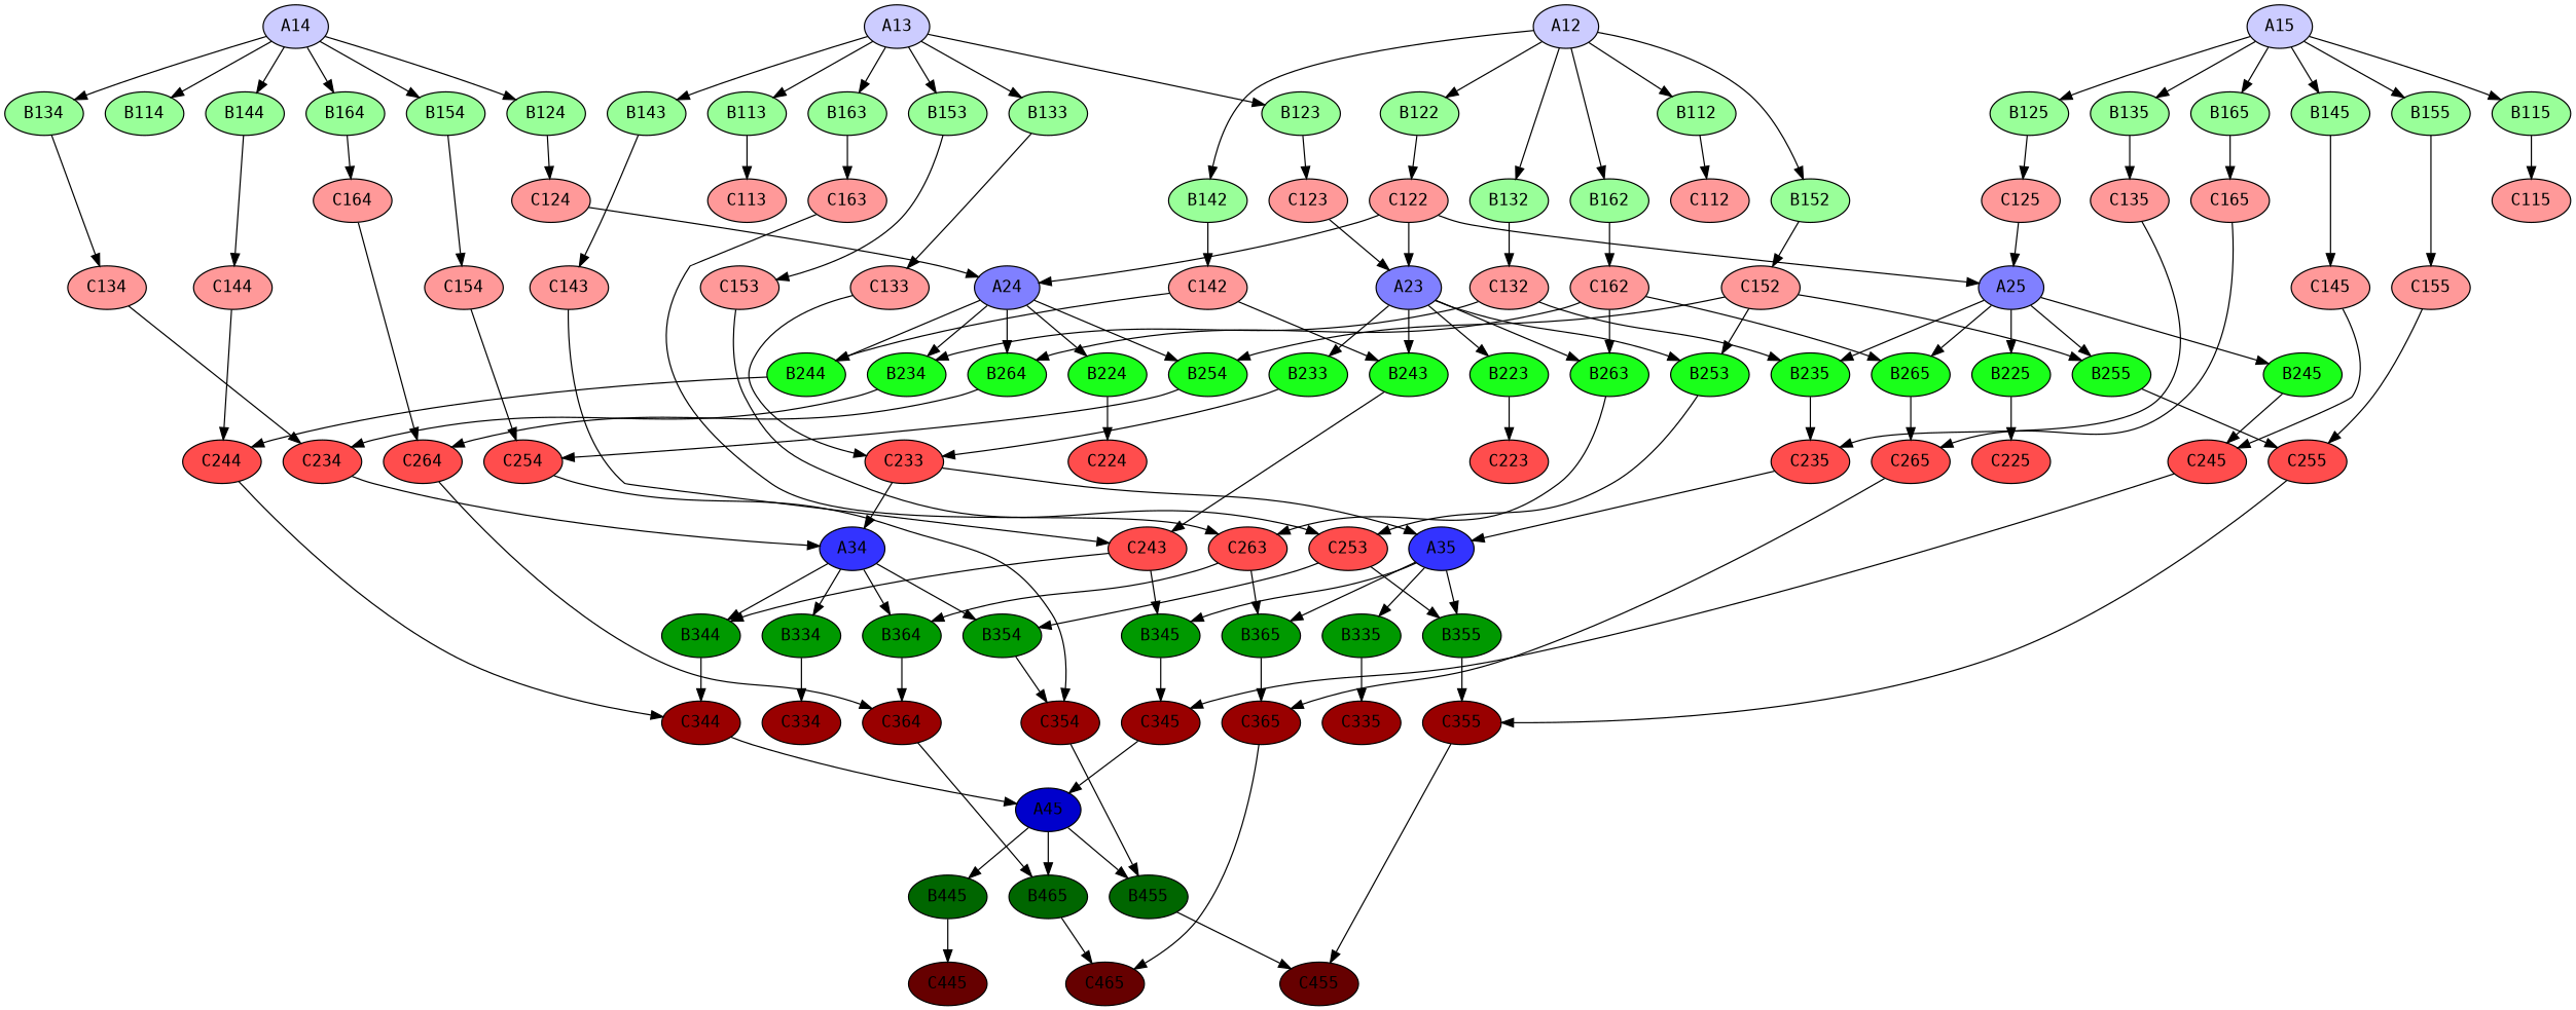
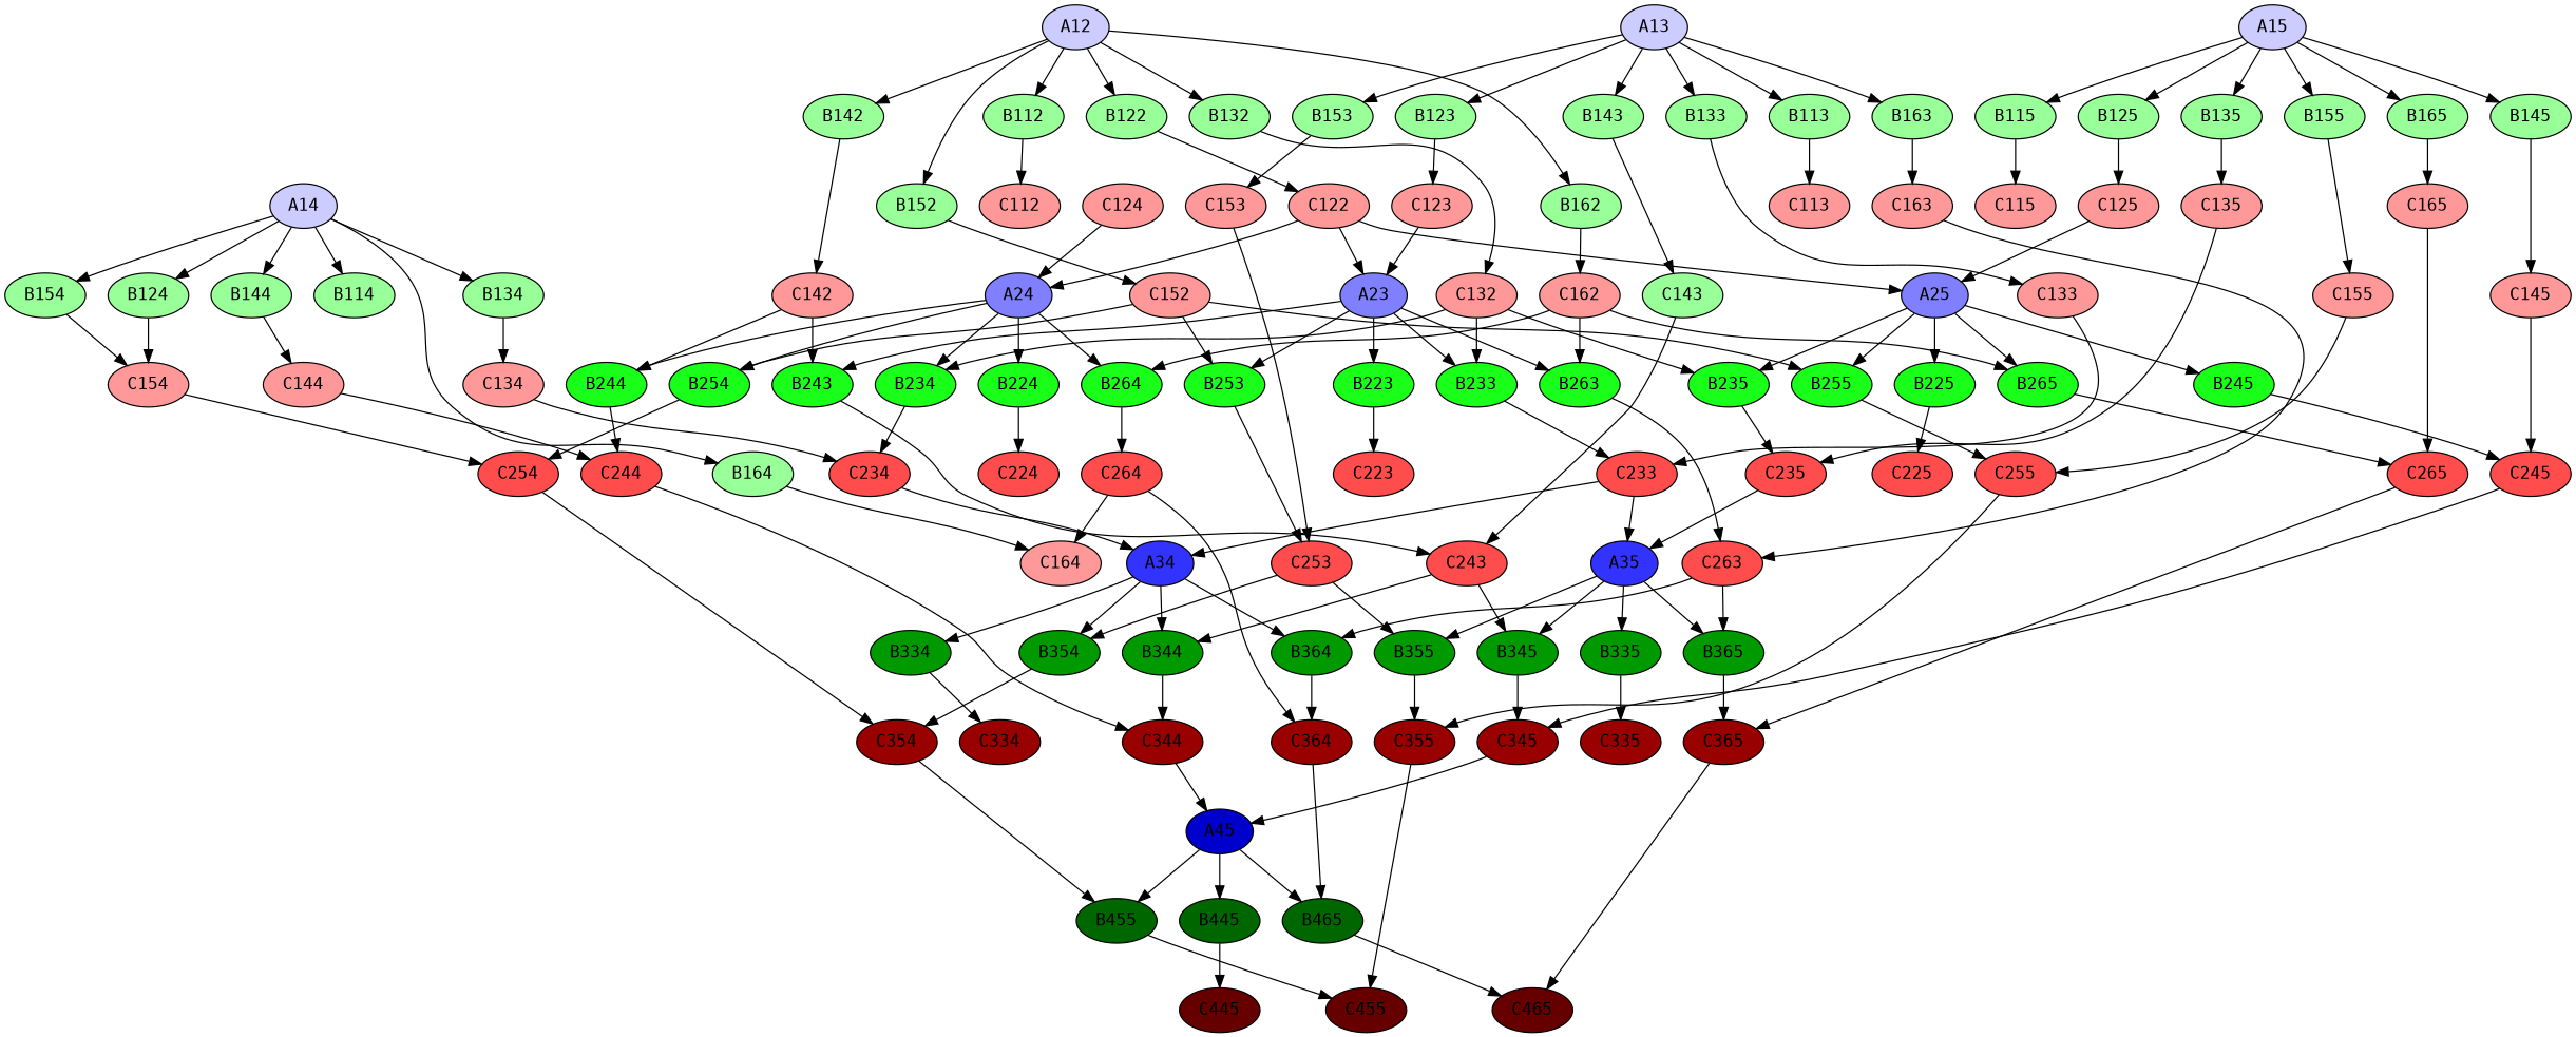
  digraph {
    fontname="DejaVu Sans Mono"
    node [fillcolor="#99ff99" fontname="DejaVu Sans Mono" style=filled]
    edge [fontname="DejaVu Sans Mono"]
    A12 [fillcolor="#ccccff"]
    B112
    B122
    B132
    B142
    B152
    B162
    C112 [fillcolor="#ff9999"]
    C122 [fillcolor="#ff9999"]
    C132 [fillcolor="#ff9999"]
    C142 [fillcolor="#ff9999"]
    C152 [fillcolor="#ff9999"]
    C162 [fillcolor="#ff9999"]
    A13 [fillcolor="#ccccff"]
    B113
    B123
    B133
    B143
    B153
    B163
    C113 [fillcolor="#ff9999"]
    C123 [fillcolor="#ff9999"]
    C133 [fillcolor="#ff9999"]
-   C143 [fillcolor="#ff9999"]
+   C143
    C153 [fillcolor="#ff9999"]
    C163 [fillcolor="#ff9999"]
    A14 [fillcolor="#ccccff"]
    B114
    B124
    B134
    B144
    B154
    B164
    C124 [fillcolor="#ff9999"]
    C134 [fillcolor="#ff9999"]
    C144 [fillcolor="#ff9999"]
    C154 [fillcolor="#ff9999"]
    C164 [fillcolor="#ff9999"]
    A15 [fillcolor="#ccccff"]
    B115
    B125
    B135
    B145
    B155
    B165
    C115 [fillcolor="#ff9999"]
    C125 [fillcolor="#ff9999"]
    C135 [fillcolor="#ff9999"]
    C145 [fillcolor="#ff9999"]
    C155 [fillcolor="#ff9999"]
    C165 [fillcolor="#ff9999"]
    A23 [fillcolor="#8080ff"]
    B223 [fillcolor="#1aff1a"]
    B233 [fillcolor="#1aff1a"]
    B243 [fillcolor="#1aff1a"]
    B253 [fillcolor="#1aff1a"]
    B263 [fillcolor="#1aff1a"]
    C223 [fillcolor="#ff4d4d"]
    C233 [fillcolor="#ff4d4d"]
    C243 [fillcolor="#ff4d4d"]
    C253 [fillcolor="#ff4d4d"]
    C263 [fillcolor="#ff4d4d"]
    A24 [fillcolor="#8080ff"]
    B224 [fillcolor="#1aff1a"]
    B234 [fillcolor="#1aff1a"]
    B244 [fillcolor="#1aff1a"]
    B254 [fillcolor="#1aff1a"]
    B264 [fillcolor="#1aff1a"]
    C224 [fillcolor="#ff4d4d"]
    C234 [fillcolor="#ff4d4d"]
    C244 [fillcolor="#ff4d4d"]
    C254 [fillcolor="#ff4d4d"]
    C264 [fillcolor="#ff4d4d"]
    A25 [fillcolor="#8080ff"]
    B225 [fillcolor="#1aff1a"]
    B235 [fillcolor="#1aff1a"]
    B245 [fillcolor="#1aff1a"]
    B255 [fillcolor="#1aff1a"]
    B265 [fillcolor="#1aff1a"]
    C225 [fillcolor="#ff4d4d"]
    C235 [fillcolor="#ff4d4d"]
    C245 [fillcolor="#ff4d4d"]
    C255 [fillcolor="#ff4d4d"]
    C265 [fillcolor="#ff4d4d"]
    A34 [fillcolor="#3333ff"]
    B334 [fillcolor="#009900"]
    B344 [fillcolor="#009900"]
    B354 [fillcolor="#009900"]
    B364 [fillcolor="#009900"]
    C334 [fillcolor="#990000"]
    C344 [fillcolor="#990000"]
    C354 [fillcolor="#990000"]
    C364 [fillcolor="#990000"]
    A35 [fillcolor="#3333ff"]
    B335 [fillcolor="#009900"]
    B345 [fillcolor="#009900"]
    B355 [fillcolor="#009900"]
    B365 [fillcolor="#009900"]
    C335 [fillcolor="#990000"]
    C345 [fillcolor="#990000"]
    C355 [fillcolor="#990000"]
    C365 [fillcolor="#990000"]
    A45 [fillcolor="#0000cc"]
    B445 [fillcolor="#006600"]
    B455 [fillcolor="#006600"]
    B465 [fillcolor="#006600"]
    C445 [fillcolor="#660000"]
    C455 [fillcolor="#660000"]
    C465 [fillcolor="#660000"]
    A12 -> B112
    A12 -> B122
    A12 -> B132
    A12 -> B142
    A12 -> B152
    A12 -> B162
    B112 -> C112
    B122 -> C122
    B132 -> C132
    B142 -> C142
    B152 -> C152
    B162 -> C162
    C122 -> A23
    C122 -> A24
    C122 -> A25
+   C132 -> B233
    C132 -> B234
    C132 -> B235
    C142 -> B243
    C142 -> B244
    C152 -> B253
    C152 -> B254
    C152 -> B255
    C162 -> B263
    C162 -> B264
    C162 -> B265
    A13 -> B113
    A13 -> B123
    A13 -> B133
    A13 -> B143
    A13 -> B153
    A13 -> B163
    B113 -> C113
    B123 -> C123
    B133 -> C133
    B143 -> C143
    B153 -> C153
    B163 -> C163
    C123 -> A23
    C133 -> C233
    C143 -> C243
    C153 -> C253
    C163 -> C263
    A14 -> B114
    A14 -> B124
    A14 -> B134
    A14 -> B144
    A14 -> B154
    A14 -> B164
-   B124 -> C124
+   B124 -> C154
    B134 -> C134
    B144 -> C144
    B154 -> C154
    B164 -> C164
    C124 -> A24
    C134 -> C234
    C144 -> C244
    C154 -> C254
-   C164 -> C264
+   C264 -> C164
    A15 -> B115
    A15 -> B125
    A15 -> B135
    A15 -> B145
    A15 -> B155
    A15 -> B165
    B115 -> C115
    B125 -> C125
    B135 -> C135
    B145 -> C145
    B155 -> C155
    B165 -> C165
    C125 -> A25
    C135 -> C235
    C145 -> C245
    C155 -> C255
    C165 -> C265
    A23 -> B223
    A23 -> B233
    A23 -> B243
    A23 -> B253
    A23 -> B263
    B223 -> C223
    B233 -> C233
    B243 -> C243
    B253 -> C253
    B263 -> C263
    C233 -> A34
    C233 -> A35
    C243 -> B344
    C243 -> B345
    C253 -> B354
    C253 -> B355
    C263 -> B364
    C263 -> B365
    A24 -> B224
    A24 -> B234
    A24 -> B244
    A24 -> B254
    A24 -> B264
    B224 -> C224
    B234 -> C234
    B244 -> C244
    B254 -> C254
    B264 -> C264
    C234 -> A34
    C244 -> C344
    C254 -> C354
    C264 -> C364
    A25 -> B225
    A25 -> B235
    A25 -> B245
    A25 -> B255
    A25 -> B265
    B225 -> C225
    B235 -> C235
    B245 -> C245
    B255 -> C255
    B265 -> C265
    C235 -> A35
    C245 -> C345
    C255 -> C355
    C265 -> C365
    A34 -> B334
    A34 -> B344
    A34 -> B354
    A34 -> B364
    B334 -> C334
    B344 -> C344
    B354 -> C354
    B364 -> C364
    C344 -> A45
    C354 -> B455
    C364 -> B465
    A35 -> B335
    A35 -> B345
    A35 -> B355
    A35 -> B365
    B335 -> C335
    B345 -> C345
    B355 -> C355
    B365 -> C365
    C345 -> A45
    C355 -> C455
    C365 -> C465
    A45 -> B445
    A45 -> B455
    A45 -> B465
    B445 -> C445
    B455 -> C455
    B465 -> C465
  }
